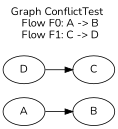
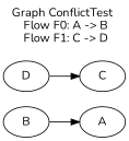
  strict digraph {
    fontname=Nunito
    label=<Graph ConflictTest <br/> Flow F0: A -&#62; B<br/> Flow F1: C -&#62; D<br/> >
    labelloc=t
    rankdir=LR
    node [fontname=Nunito]
    edge [fontname=Nunito]
    A
    B
    D
    C
-   A -> B
+   B -> A
    D -> C
  }
